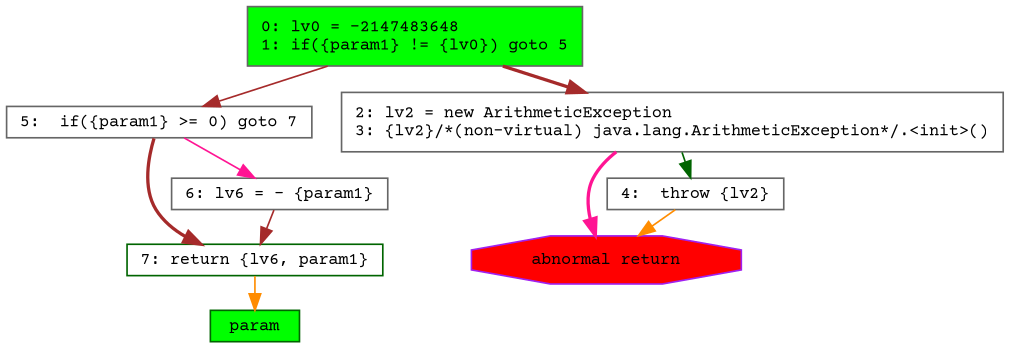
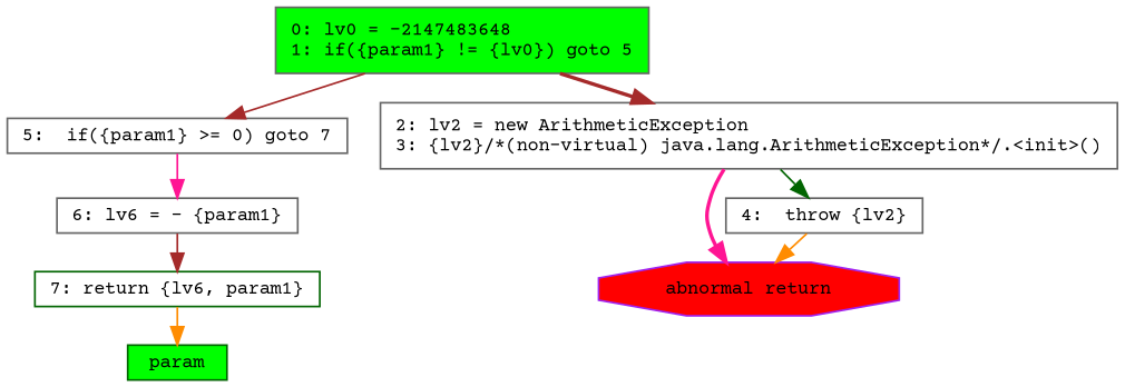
  digraph {
    dir=forward
    fontname="Courier Prime"
    rankdir=TB
    ranksep=0.22
    node [color=gray40 fontname="Courier Prime" fontsize=10 labelloc=l shape=rectangle]
    edge [color=brown dir=forward fontname="Courier Prime" style=solid]
    n1 [height=0.25 label="5:  if({param1} >= 0) goto 7" width=1.799]
    n2 [color=darkgreen height=0.25 label="7: return {lv6, param1}" width=1.51]
    n3 [height=0.25 label="6: lv6 = - {param1}" width=1.51]
    n4 [color=darkgreen fillcolor=green height=0.25 label=param style=filled]
    n5 [fillcolor=green label="0: lv0 = -2147483648\l1: if({param1} != {lv0}) goto 5" style=filled width=1.99]
    n6 [label="2: lv2 = new ArithmeticException\l3: {lv2}/*(non-virtual) java.lang.ArithmeticException*/.<init>()" width=3.899]
    n7 [color=purple fillcolor=red height=0.25 label="abnormal return" shape=octagon style=filled]
    n8 [height=0.25 label="4:  throw {lv2}" width=1.0]
-   n1 -> n2 [style=bold]
    n1 -> n3 [color=deeppink]
    n2 -> n4 [color=darkorange]
    n3 -> n2
    n5 -> n1
    n5 -> n6 [style=bold]
    n6 -> n7 [color=deeppink style=bold]
    n6 -> n8 [color=darkgreen]
    n8 -> n7 [color=darkorange]
  }
